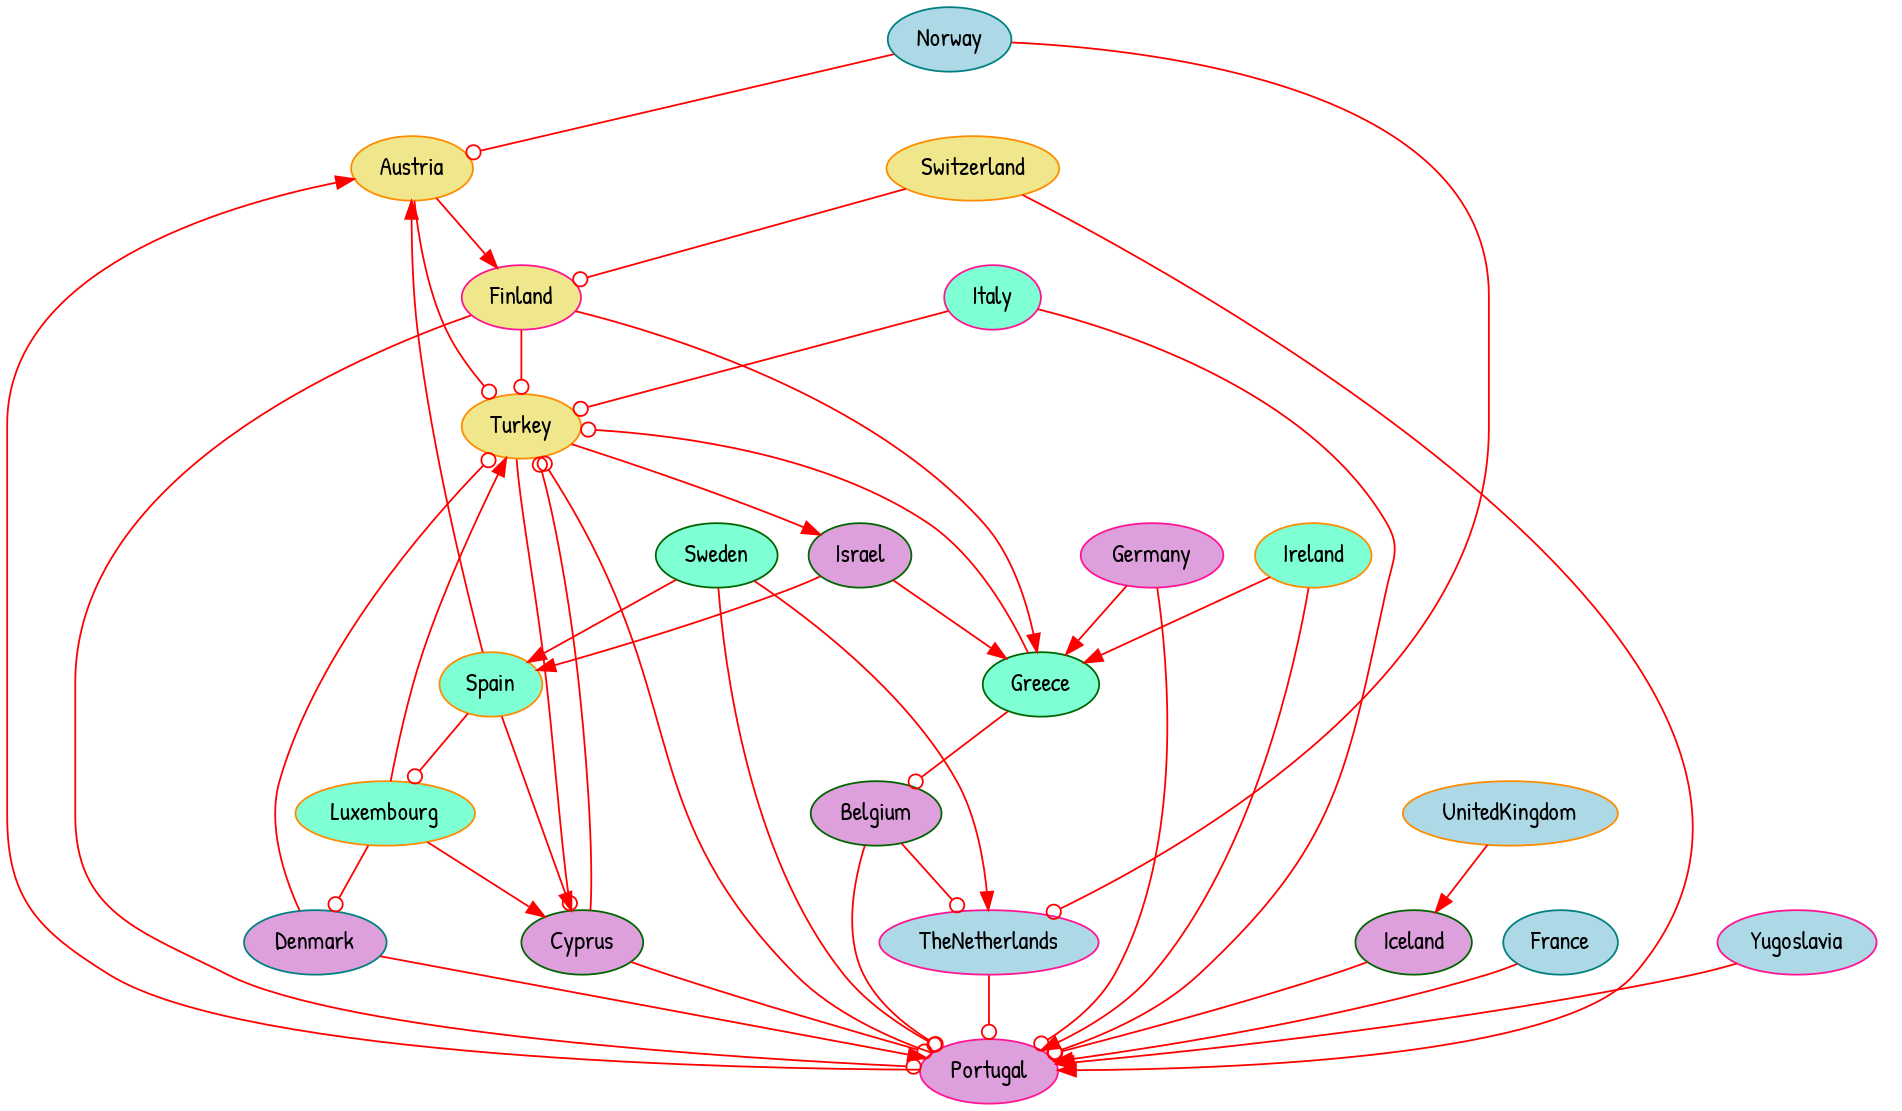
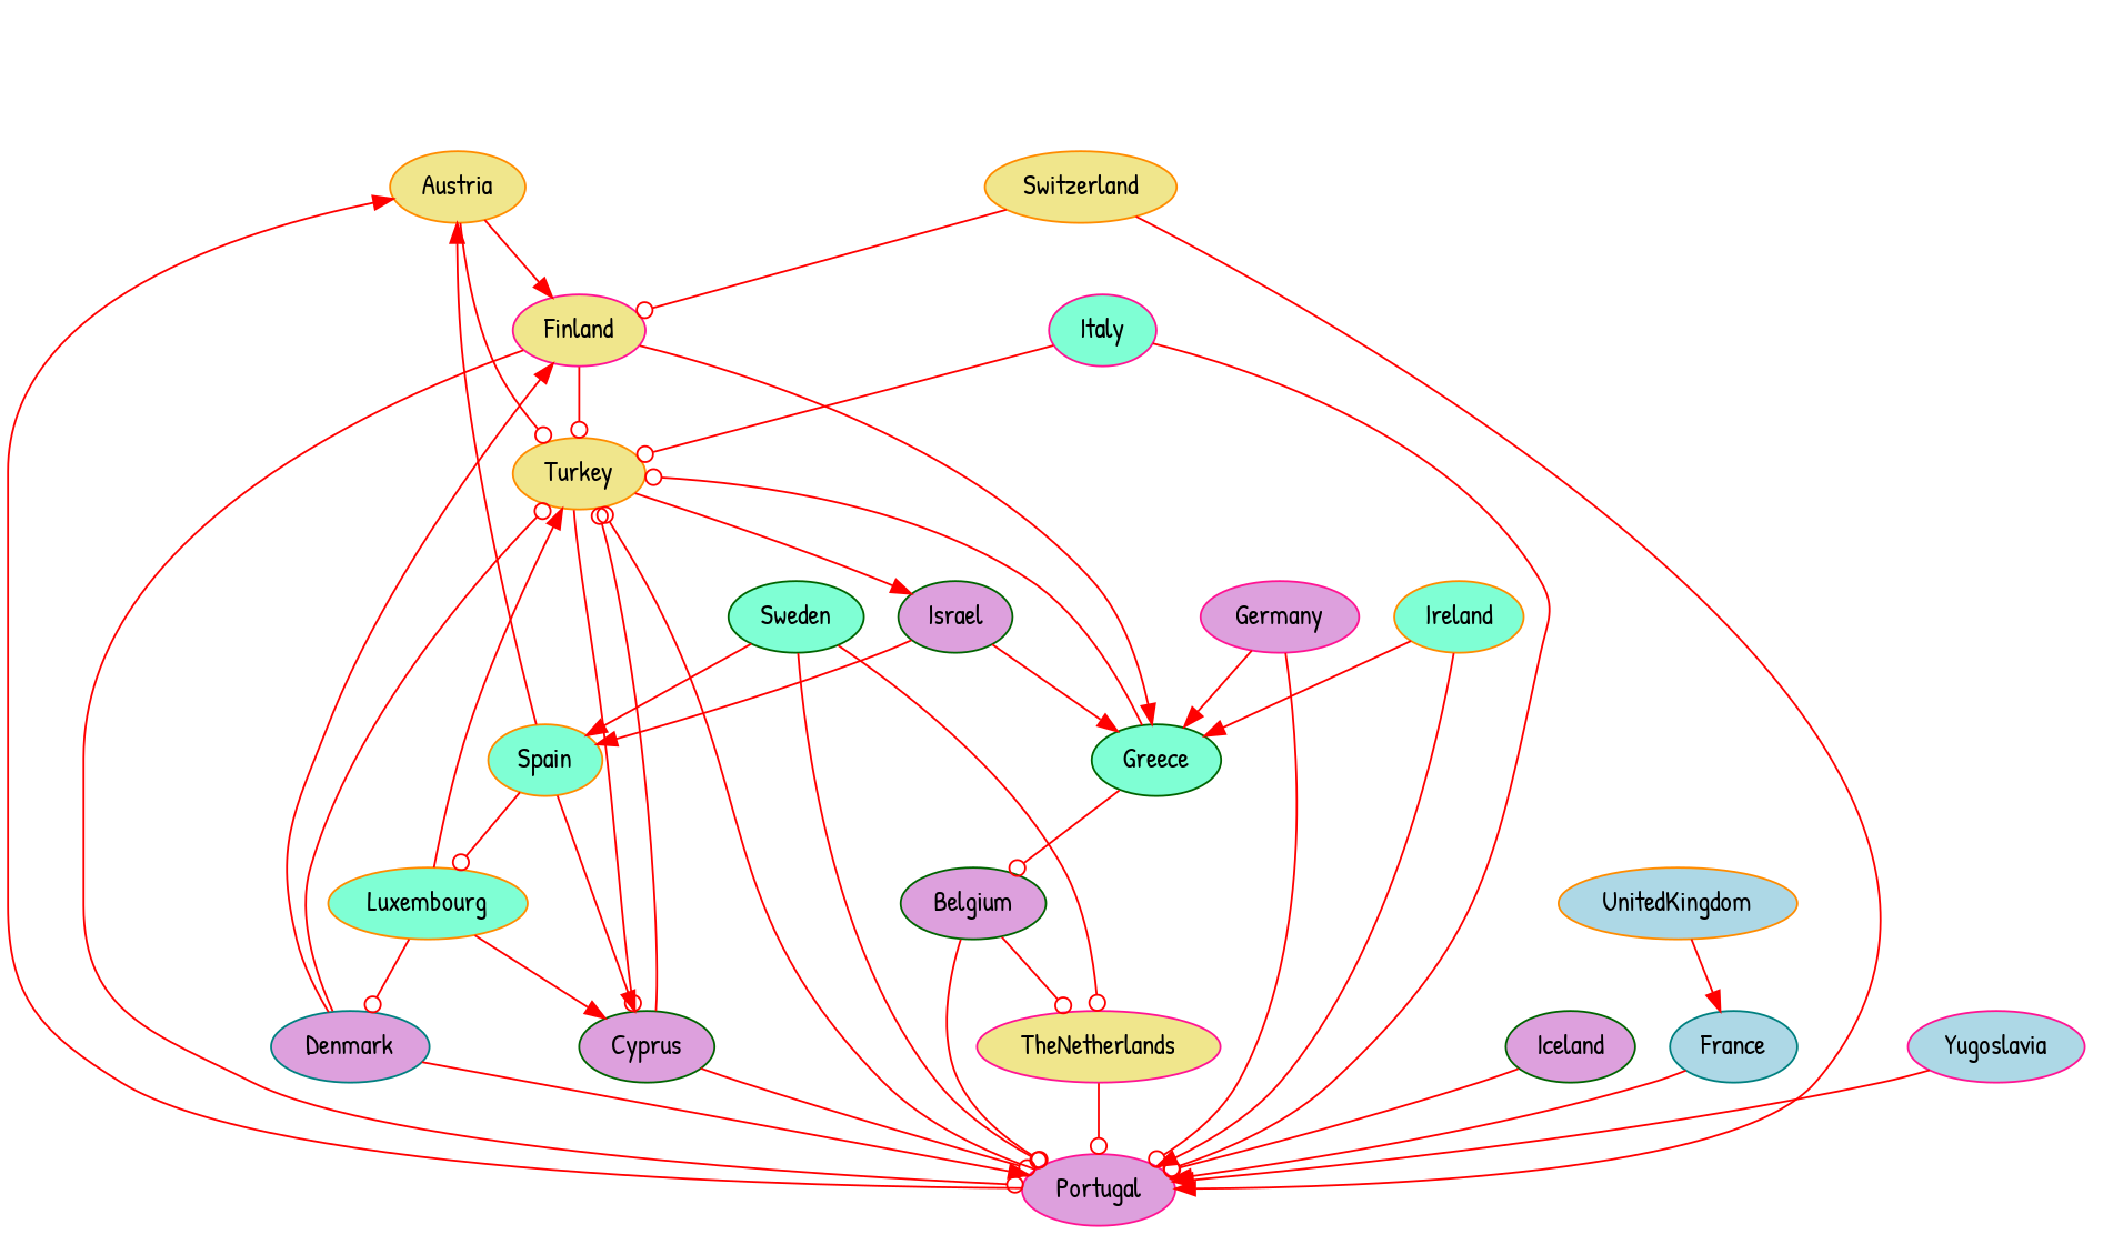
  digraph {
    fontname="Patrick Hand"
    node [color=darkorange fillcolor=plum fontname="Patrick Hand" style=filled]
    edge [arrowhead=odot color=red fontname="Patrick Hand" penwidth=1]
    Austria [fillcolor=khaki]
    Finland [color=deeppink fillcolor=khaki]
    Turkey [fillcolor=khaki]
    Greece [color=darkgreen fillcolor=aquamarine]
    Portugal [color=deeppink]
    Belgium [color=darkgreen]
    Cyprus [color=darkgreen]
    Israel [color=darkgreen]
-   TheNetherlands [color=deeppink fillcolor=lightblue]
+   TheNetherlands [color=deeppink fillcolor=khaki]
    Denmark [color=teal]
    France [color=teal fillcolor=lightblue]
    Germany [color=deeppink]
    Iceland [color=darkgreen]
    Ireland [fillcolor=aquamarine]
    Spain [fillcolor=aquamarine]
    Luxembourg [fillcolor=aquamarine]
    Italy [color=deeppink fillcolor=aquamarine]
-   Norway [color=teal fillcolor=lightblue]
    Sweden [color=darkgreen fillcolor=aquamarine]
    Switzerland [fillcolor=khaki]
    UnitedKingdom [fillcolor=lightblue]
    Yugoslavia [color=deeppink fillcolor=lightblue]
    Austria -> Finland [arrowhead=normal]
    Austria -> Turkey
    Finland -> Turkey
    Finland -> Greece [arrowhead=normal]
    Finland -> Portugal
    Turkey -> Cyprus
    Turkey -> Israel [arrowhead=normal]
    Greece -> Turkey
    Greece -> Belgium
    Portugal -> Austria [arrowhead=normal]
    Portugal -> Turkey
    Belgium -> Portugal
    Belgium -> TheNetherlands
    Cyprus -> Turkey
    Cyprus -> Portugal
    Israel -> Greece [arrowhead=normal]
    Israel -> Spain [arrowhead=normal]
    TheNetherlands -> Portugal
+   Denmark -> Finland [arrowhead=normal]
    Denmark -> Turkey
    Denmark -> Portugal [arrowhead=normal]
    France -> Portugal [arrowhead=normal]
    Germany -> Greece [arrowhead=normal]
    Germany -> Portugal
    Iceland -> Portugal
    Ireland -> Greece [arrowhead=normal]
    Ireland -> Portugal [arrowhead=normal]
    Spain -> Austria [arrowhead=normal]
    Spain -> Cyprus [arrowhead=normal]
    Spain -> Luxembourg
    Luxembourg -> Turkey [arrowhead=normal]
    Luxembourg -> Cyprus [arrowhead=normal]
    Luxembourg -> Denmark
    Italy -> Turkey
    Italy -> Portugal
-   Norway -> Austria
-   Norway -> TheNetherlands
    Sweden -> Portugal
-   Sweden -> TheNetherlands [arrowhead=normal]
+   Sweden -> TheNetherlands
    Sweden -> Spain [arrowhead=normal]
    Switzerland -> Finland
    Switzerland -> Portugal [arrowhead=normal]
-   UnitedKingdom -> Iceland [arrowhead=normal]
+   UnitedKingdom -> France [arrowhead=normal]
    Yugoslavia -> Portugal [arrowhead=normal]
  }
